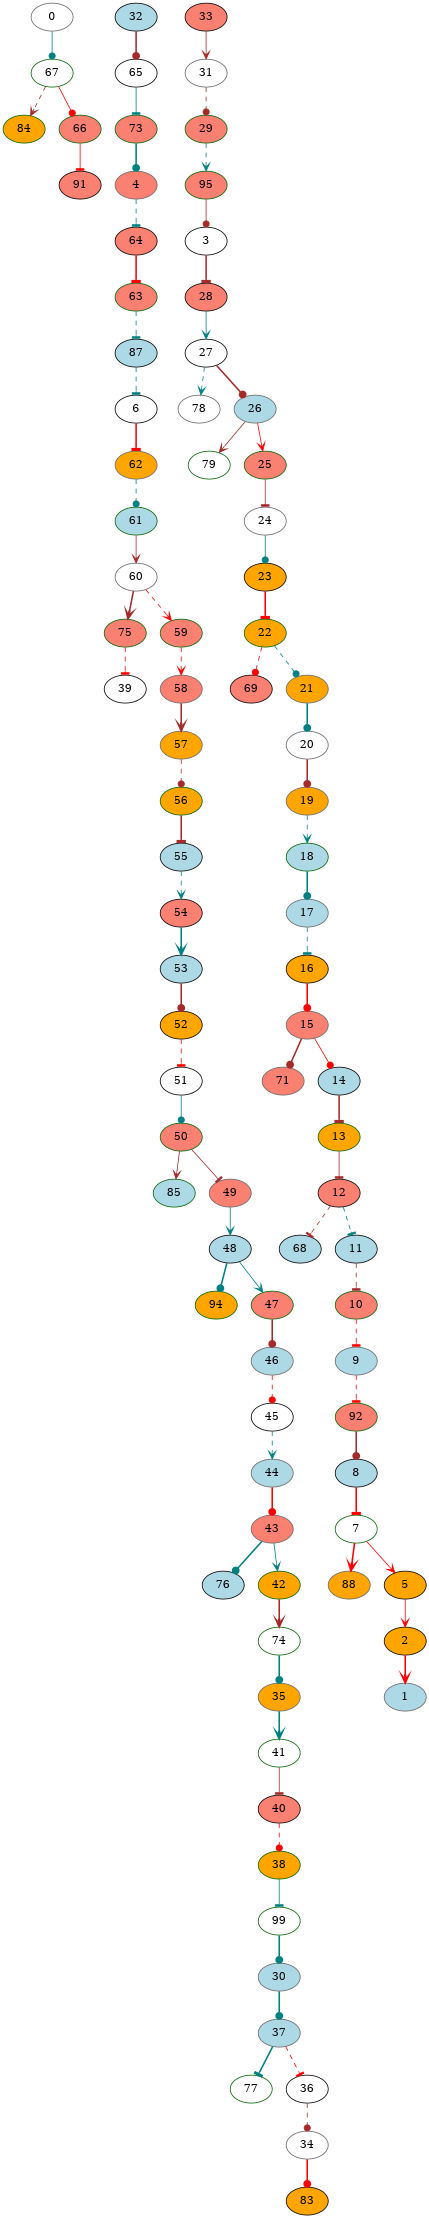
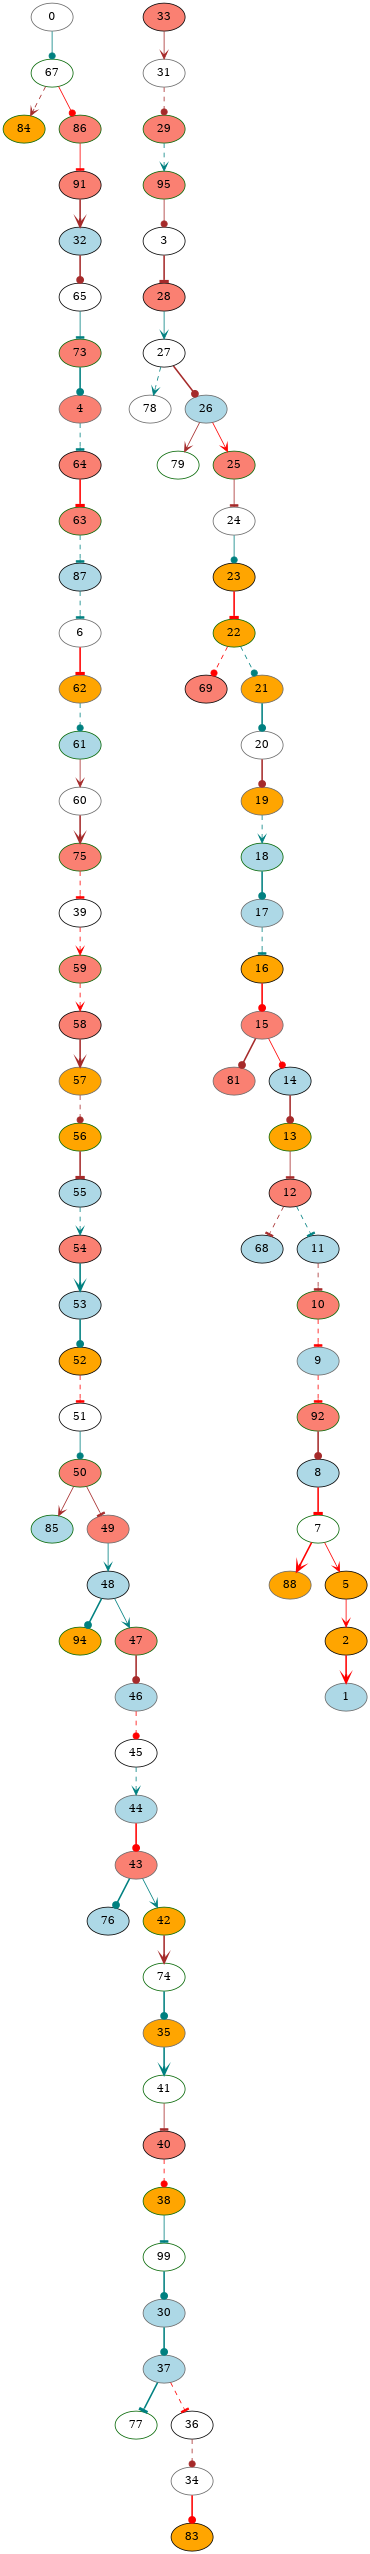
  digraph {
    node [color=black fillcolor=salmon style=filled]
    edge [arrowhead=dot color=teal style=bold]
    n1 [color=gray40 fillcolor=white label=0]
    n2 [color=darkgreen fillcolor=white label=67]
    n3 [color=darkgreen fillcolor=orange label=84]
-   n4 [color=darkgreen label=66]
+   n4 [color=darkgreen label=86]
    n5 [label=91]
    n6 [fillcolor=lightblue label=32]
    n7 [fillcolor=white label=65]
    n8 [color=darkgreen label=73]
    n9 [color=gray40 label=4]
    n10 [label=64]
    n11 [color=darkgreen label=63]
    n12 [fillcolor=lightblue label=87]
-   n13 [fillcolor=white label=6]
+   n13 [color=gray40 fillcolor=white label=6]
    n14 [color=gray40 fillcolor=orange label=62]
    n15 [color=darkgreen fillcolor=lightblue label=61]
    n16 [color=gray40 fillcolor=white label=60]
    n17 [color=darkgreen label=75]
    n18 [fillcolor=white label=39]
    n19 [color=darkgreen label=59]
-   n20 [color=gray40 label=58]
+   n20 [label=58]
    n21 [color=gray40 fillcolor=orange label=57]
    n22 [color=darkgreen fillcolor=orange label=56]
    n23 [fillcolor=lightblue label=55]
    n24 [label=54]
    n25 [fillcolor=lightblue label=53]
    n26 [fillcolor=orange label=52]
    n27 [fillcolor=white label=51]
    n28 [color=darkgreen label=50]
    n29 [color=darkgreen fillcolor=lightblue label=85]
    n30 [color=gray40 label=49]
    n31 [fillcolor=lightblue label=48]
    n32 [color=darkgreen fillcolor=orange label=94]
    n33 [color=darkgreen label=47]
    n34 [color=gray40 fillcolor=lightblue label=46]
    n35 [fillcolor=white label=45]
    n36 [color=gray40 fillcolor=lightblue label=44]
    n37 [color=gray40 label=43]
    n38 [fillcolor=lightblue label=76]
    n39 [color=darkgreen fillcolor=orange label=42]
    n40 [color=darkgreen fillcolor=white label=74]
    n41 [color=gray40 fillcolor=orange label=35]
    n42 [color=darkgreen fillcolor=white label=41]
    n43 [label=40]
    n44 [color=darkgreen fillcolor=orange label=38]
    n45 [color=darkgreen fillcolor=white label=99]
    n46 [color=gray40 fillcolor=lightblue label=30]
    n47 [color=gray40 fillcolor=lightblue label=37]
    n48 [color=darkgreen fillcolor=white label=77]
    n49 [fillcolor=white label=36]
    n50 [color=gray40 fillcolor=white label=34]
    n51 [fillcolor=orange label=83]
    n52 [label=33]
    n53 [color=gray40 fillcolor=white label=31]
    n54 [color=darkgreen label=29]
    n55 [color=darkgreen label=95]
    n56 [fillcolor=white label=3]
    n57 [label=28]
    n58 [fillcolor=white label=27]
    n59 [color=gray40 fillcolor=white label=78]
    n60 [color=gray40 fillcolor=lightblue label=26]
    n61 [color=darkgreen fillcolor=white label=79]
    n62 [color=darkgreen label=25]
    n63 [color=gray40 fillcolor=white label=24]
    n64 [fillcolor=orange label=23]
    n65 [color=darkgreen fillcolor=orange label=22]
    n66 [label=69]
    n67 [color=gray40 fillcolor=orange label=21]
    n68 [color=gray40 fillcolor=white label=20]
    n69 [color=gray40 fillcolor=orange label=19]
    n70 [color=darkgreen fillcolor=lightblue label=18]
    n71 [color=gray40 fillcolor=lightblue label=17]
    n72 [fillcolor=orange label=16]
    n73 [color=gray40 label=15]
-   n74 [color=gray40 label=71]
+   n74 [color=gray40 label=81]
    n75 [fillcolor=lightblue label=14]
    n76 [color=darkgreen fillcolor=orange label=13]
    n77 [label=12]
    n78 [fillcolor=lightblue label=68]
    n79 [fillcolor=lightblue label=11]
    n80 [color=darkgreen label=10]
    n81 [color=gray40 fillcolor=lightblue label=9]
    n82 [color=darkgreen label=92]
    n83 [fillcolor=lightblue label=8]
    n84 [color=darkgreen fillcolor=white label=7]
    n85 [color=gray40 fillcolor=orange label=88]
    n86 [fillcolor=orange label=5]
    n87 [fillcolor=orange label=2]
    n88 [color=gray40 fillcolor=lightblue label=1]
    n1 -> n2 [style=solid]
    n2 -> n3 [arrowhead=vee color=brown style=dashed]
    n2 -> n4 [color=red style=solid]
    n4 -> n5 [arrowhead=tee color=red style=solid]
+   n5 -> n6 [arrowhead=vee color=brown]
    n6 -> n7 [color=brown]
    n7 -> n8 [arrowhead=tee style=solid]
    n8 -> n9
    n9 -> n10 [arrowhead=tee style=dashed]
    n10 -> n11 [arrowhead=tee color=red]
    n11 -> n12 [arrowhead=tee style=dashed]
    n12 -> n13 [arrowhead=tee style=dashed]
    n13 -> n14 [arrowhead=tee color=red]
    n14 -> n15 [style=dashed]
    n15 -> n16 [arrowhead=vee color=brown style=solid]
    n16 -> n17 [arrowhead=vee color=brown]
    n17 -> n18 [arrowhead=tee color=red style=dashed]
-   n16 -> n19 [arrowhead=vee color=red style=dashed]
+   n18 -> n19 [arrowhead=vee color=red style=dashed]
    n19 -> n20 [arrowhead=vee color=red style=dashed]
    n20 -> n21 [arrowhead=vee color=brown]
    n21 -> n22 [color=brown style=dashed]
    n22 -> n23 [arrowhead=tee color=brown]
    n23 -> n24 [arrowhead=vee style=dashed]
    n24 -> n25 [arrowhead=vee]
-   n25 -> n26 [color=brown]
+   n25 -> n26
    n26 -> n27 [arrowhead=tee color=red style=dashed]
    n27 -> n28 [style=solid]
    n28 -> n29 [arrowhead=vee color=brown style=solid]
    n28 -> n30 [arrowhead=tee color=brown style=solid]
    n30 -> n31 [arrowhead=vee style=solid]
    n31 -> n32
    n31 -> n33 [arrowhead=vee style=solid]
    n33 -> n34 [color=brown]
    n34 -> n35 [color=red style=dashed]
    n35 -> n36 [arrowhead=vee style=dashed]
    n36 -> n37 [color=red]
    n37 -> n38
    n37 -> n39 [arrowhead=vee style=solid]
    n39 -> n40 [arrowhead=vee color=brown]
    n40 -> n41
    n41 -> n42 [arrowhead=vee]
    n42 -> n43 [arrowhead=tee color=brown style=solid]
    n43 -> n44 [color=red style=dashed]
    n44 -> n45 [arrowhead=tee style=solid]
    n45 -> n46
    n46 -> n47
    n47 -> n48 [arrowhead=tee]
    n47 -> n49 [arrowhead=tee color=red style=dashed]
    n49 -> n50 [color=brown style=dashed]
    n50 -> n51 [color=red]
    n52 -> n53 [arrowhead=vee color=brown style=solid]
    n53 -> n54 [color=brown style=dashed]
    n54 -> n55 [arrowhead=vee style=dashed]
    n55 -> n56 [color=brown style=solid]
    n56 -> n57 [arrowhead=tee color=brown]
    n57 -> n58 [arrowhead=vee style=solid]
    n58 -> n59 [arrowhead=vee style=dashed]
    n58 -> n60 [color=brown]
    n60 -> n61 [arrowhead=vee color=brown style=solid]
    n60 -> n62 [arrowhead=vee color=red style=solid]
    n62 -> n63 [arrowhead=tee color=brown style=solid]
    n63 -> n64 [style=solid]
    n64 -> n65 [arrowhead=tee color=red]
    n65 -> n66 [color=red style=dashed]
    n65 -> n67 [style=dashed]
    n67 -> n68
    n68 -> n69 [color=brown]
    n69 -> n70 [arrowhead=vee style=dashed]
    n70 -> n71
    n71 -> n72 [arrowhead=tee style=dashed]
    n72 -> n73 [color=red]
    n73 -> n74 [color=brown]
    n73 -> n75 [color=red style=solid]
-   n75 -> n76 [arrowhead=tee color=brown]
+   n75 -> n76 [color=brown]
    n76 -> n77 [arrowhead=tee color=brown style=solid]
    n77 -> n78 [arrowhead=tee color=brown style=dashed]
    n77 -> n79 [arrowhead=tee style=dashed]
    n79 -> n80 [arrowhead=tee color=brown style=dashed]
    n80 -> n81 [arrowhead=tee color=red style=dashed]
    n81 -> n82 [arrowhead=tee color=red style=dashed]
    n82 -> n83 [color=brown]
    n83 -> n84 [arrowhead=tee color=red]
    n84 -> n85 [arrowhead=vee color=red]
    n84 -> n86 [arrowhead=vee color=red style=solid]
    n86 -> n87 [arrowhead=vee color=red style=solid]
    n87 -> n88 [arrowhead=vee color=red]
  }
